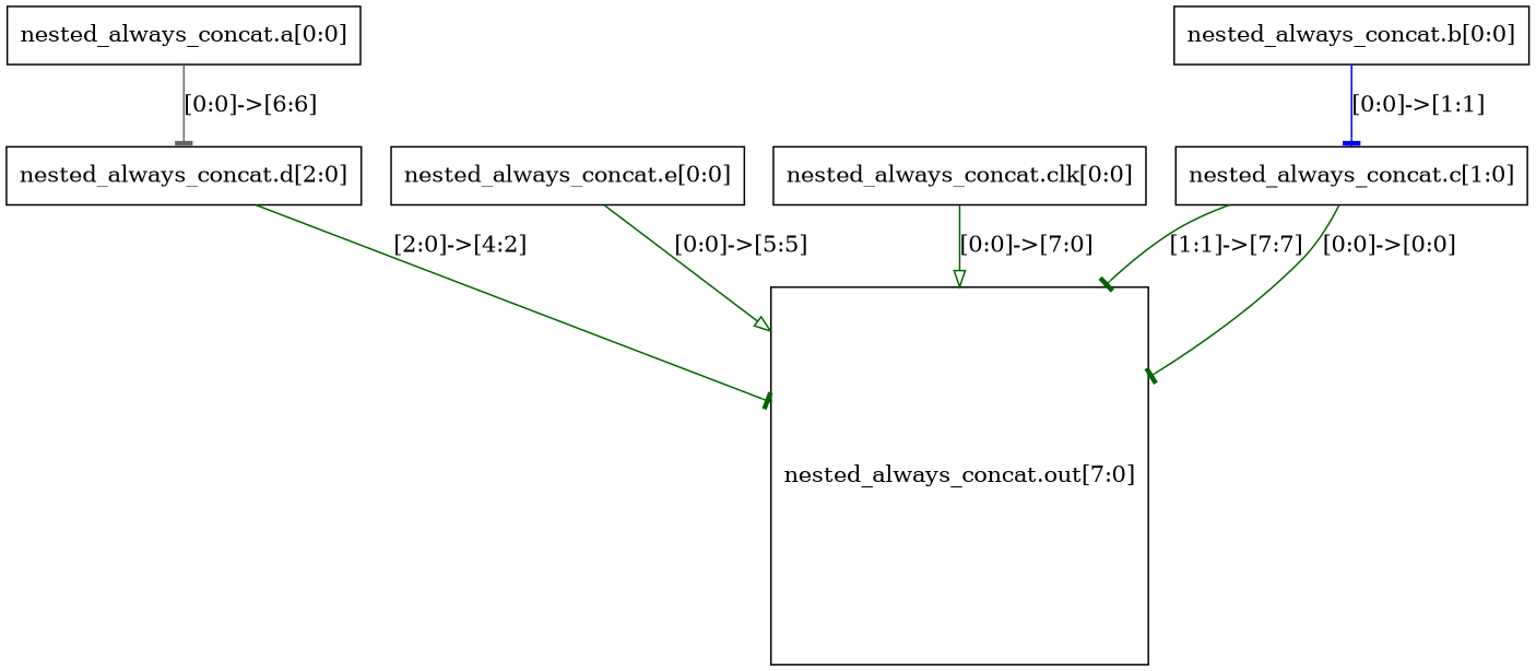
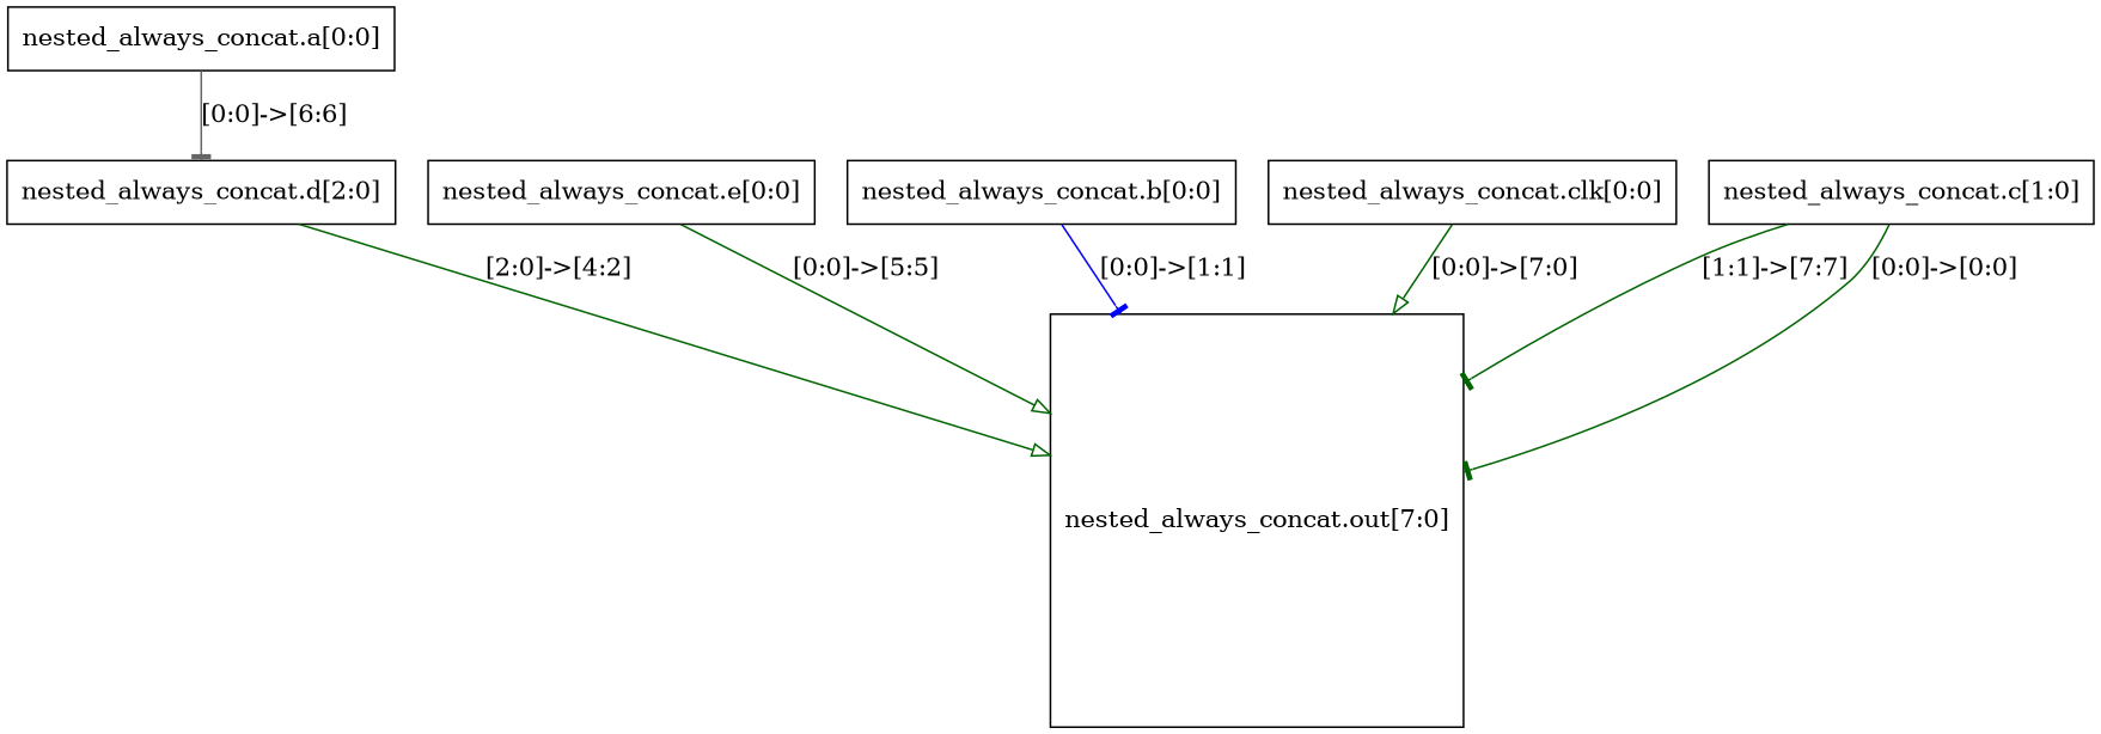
  digraph {
    node [shape=rectangle]
    edge [arrowhead=tee color=darkgreen]
    n1 [label="nested_always_concat.a[0:0]"]
    n2 [label="nested_always_concat.d[2:0]"]
    n3 [label="nested_always_concat.out[7:0]" shape=square]
    n4 [label="nested_always_concat.e[0:0]"]
    n5 [label="nested_always_concat.b[0:0]"]
    n6 [label="nested_always_concat.clk[0:0]"]
    n7 [label="nested_always_concat.c[1:0]"]
    n1 -> n2 [color=gray40 label="[0:0]->[6:6]"]
-   n2 -> n3 [label="[2:0]->[4:2]"]
+   n2 -> n3 [arrowhead=onormal label="[2:0]->[4:2]"]
    n4 -> n3 [arrowhead=onormal label="[0:0]->[5:5]"]
-   n5 -> n7 [color=blue label="[0:0]->[1:1]"]
+   n5 -> n3 [color=blue label="[0:0]->[1:1]"]
    n6 -> n3 [arrowhead=onormal label="[0:0]->[7:0]"]
    n7 -> n3 [label="[1:1]->[7:7]"]
    n7 -> n3 [label="[0:0]->[0:0]"]
  }
